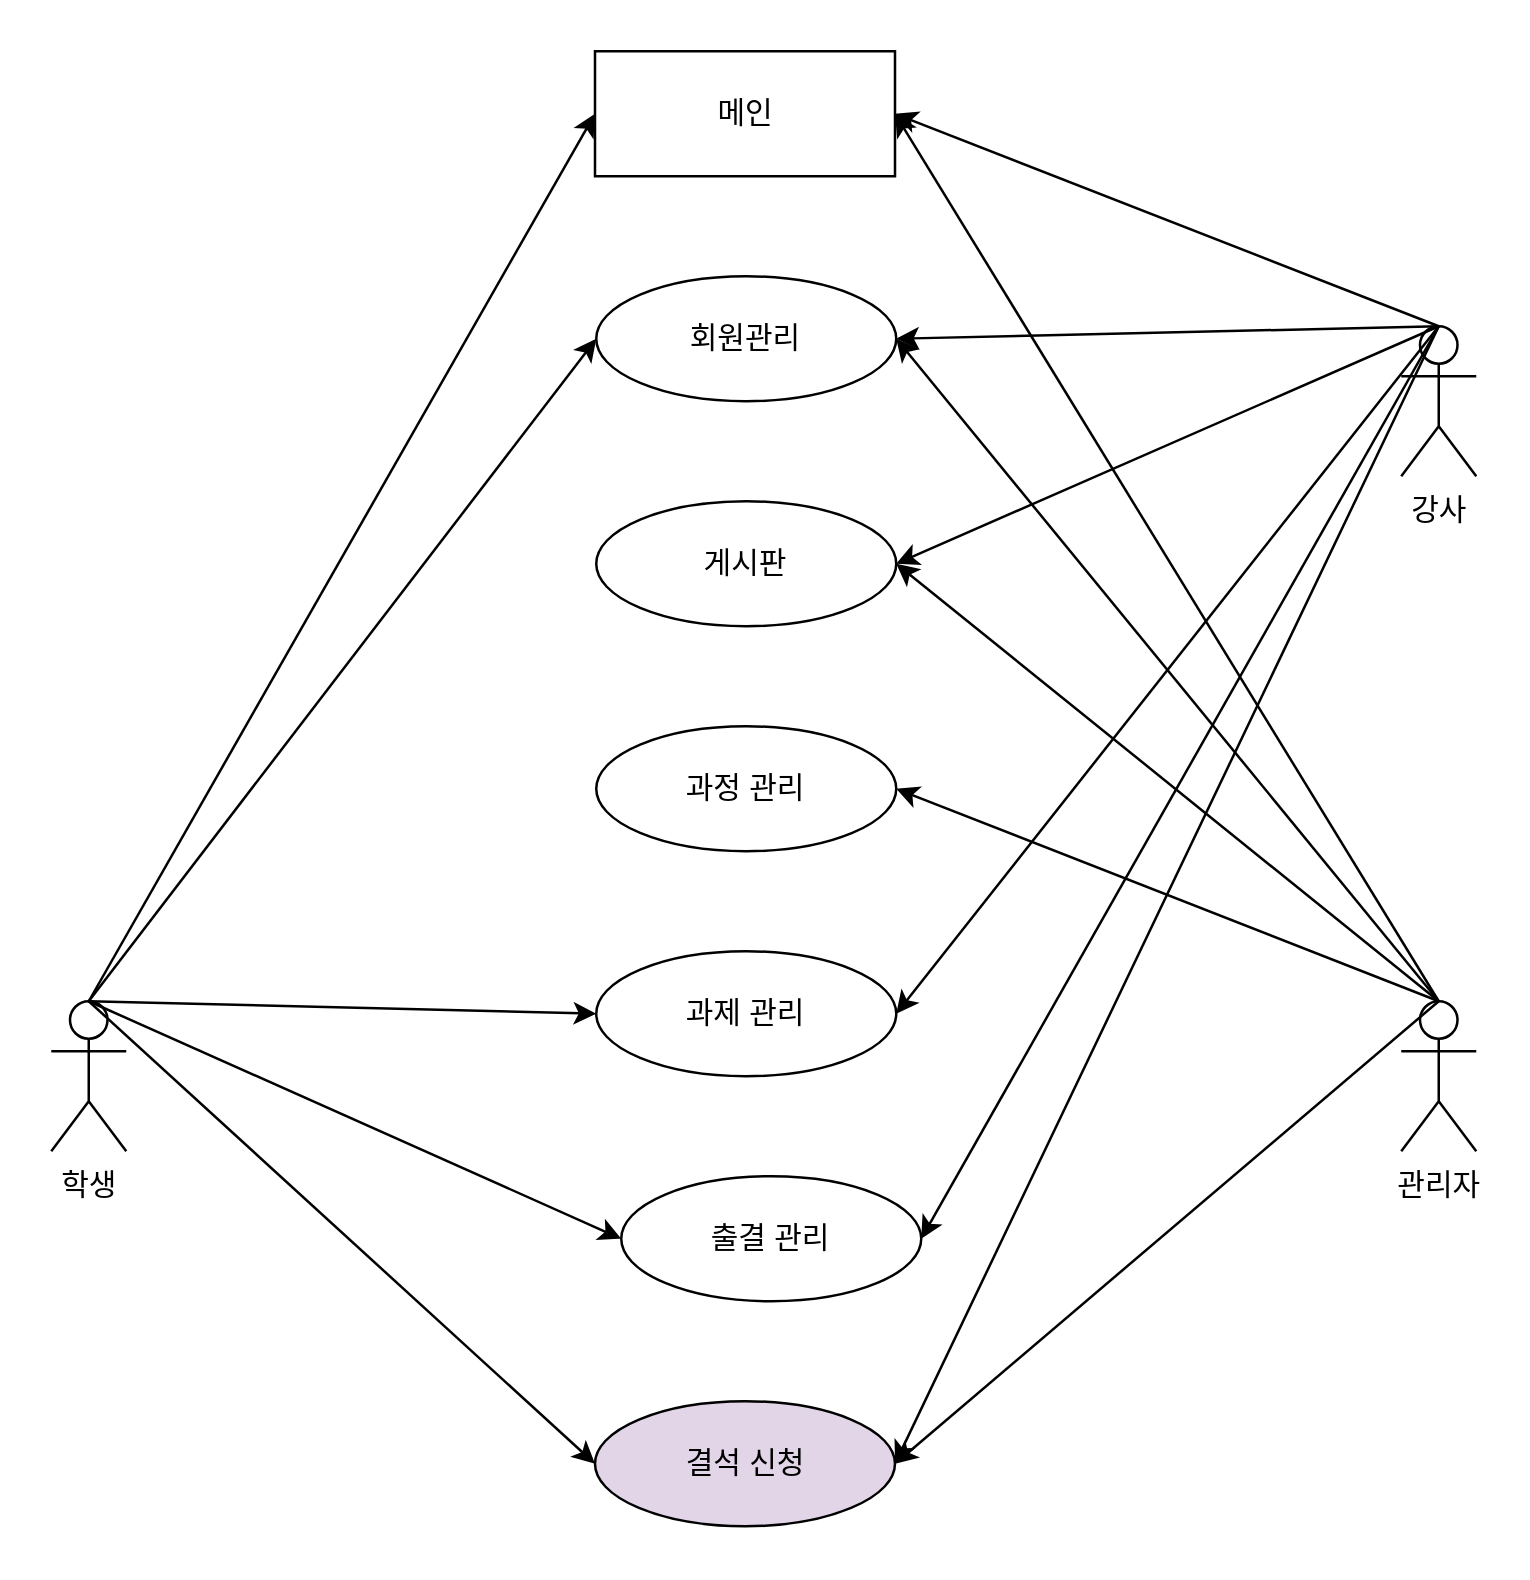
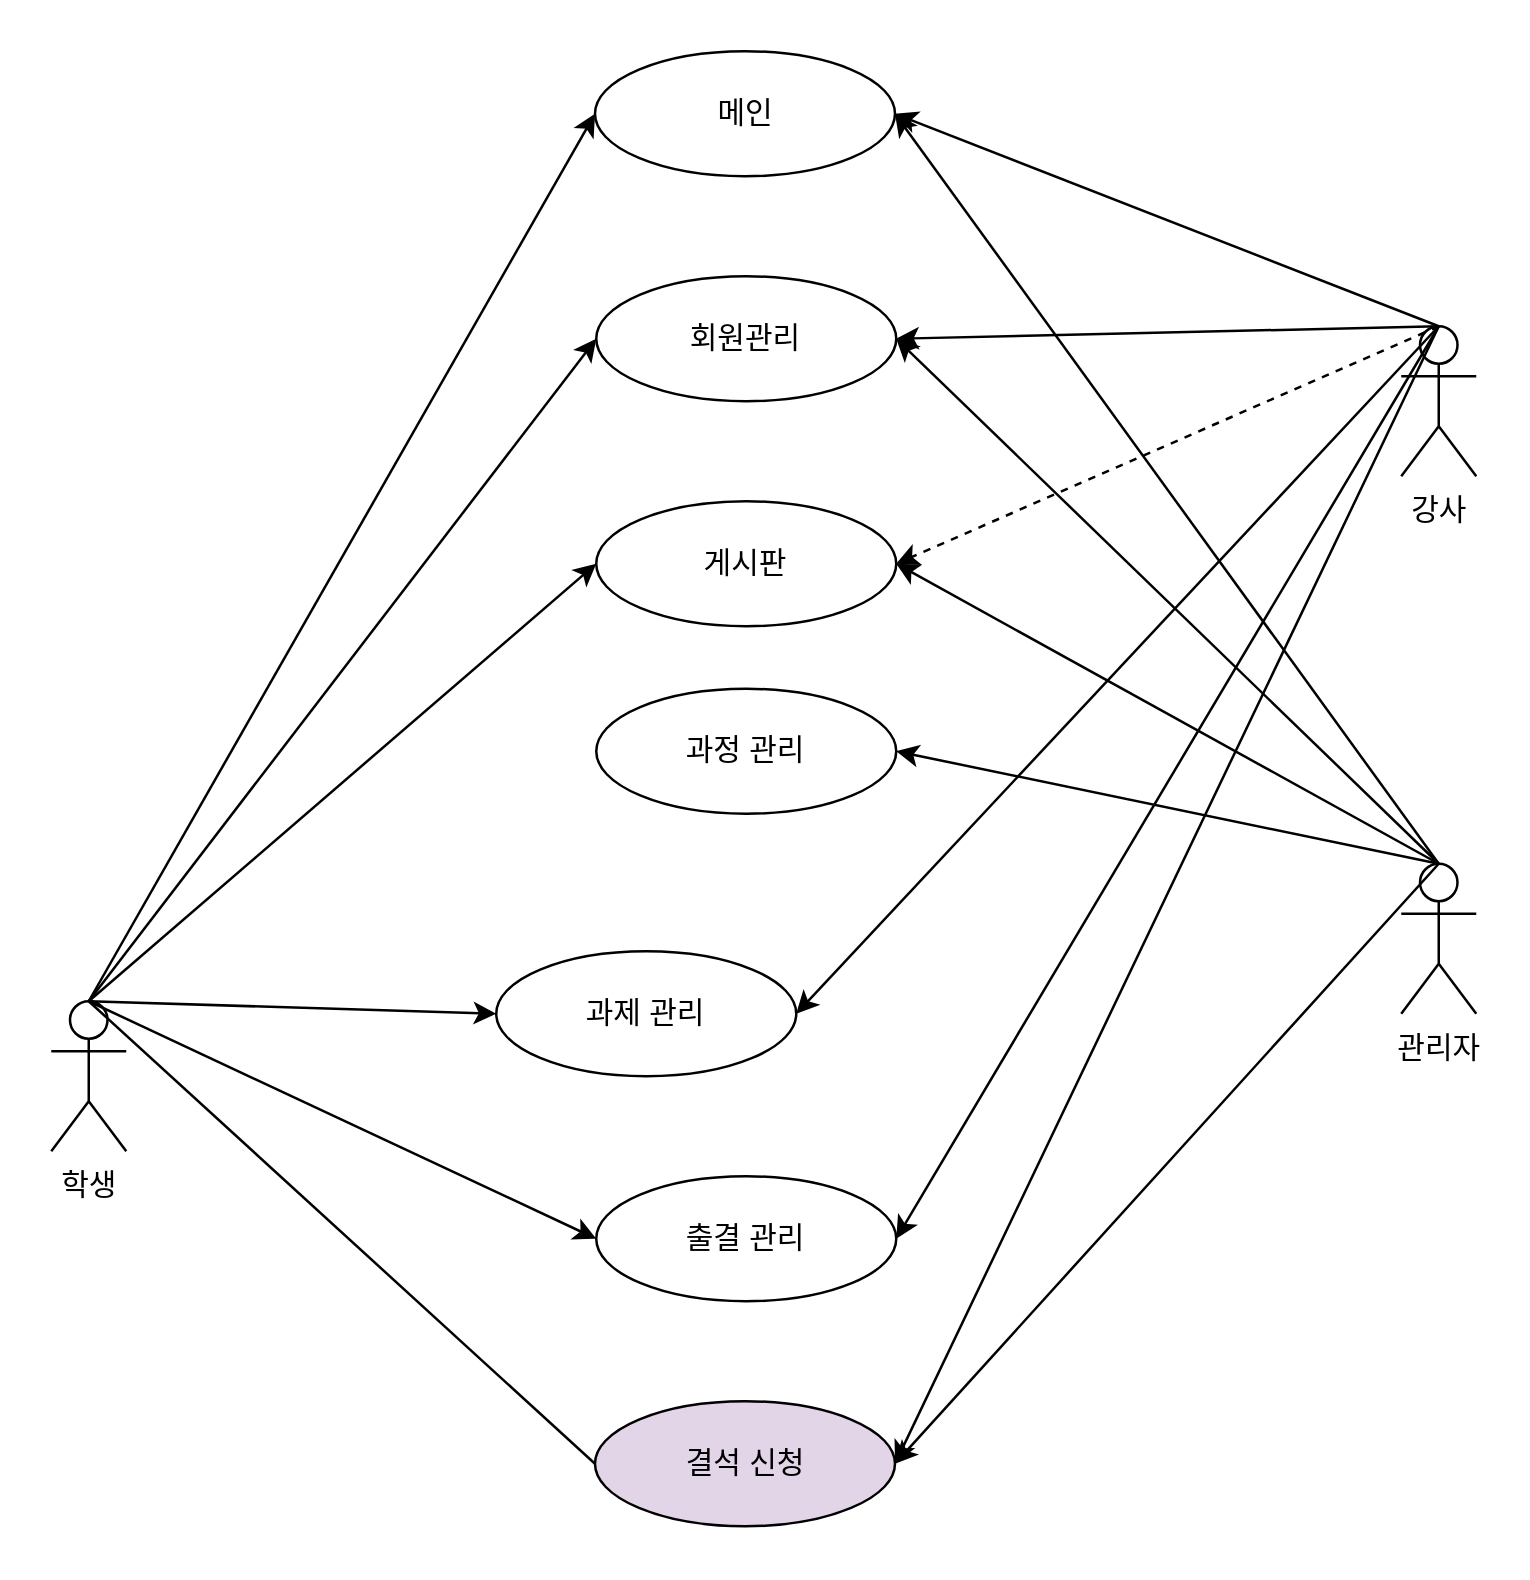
  <mxCell id="0" />
  <mxCell id="1" parent="0" />
  <mxCell value="강사" id="2" parent="1" style="shape=umlActor;verticalLabelPosition=bottom;labelBackgroundColor=#ffffff;verticalAlign=top;html=1;outlineConnect=0;" vertex="1"><mxGeometry as="geometry" height="60" width="30" x="560" y="130" /></mxCell>
  <mxCell value="학생" id="3" parent="1" style="shape=umlActor;verticalLabelPosition=bottom;labelBackgroundColor=#ffffff;verticalAlign=top;html=1;outlineConnect=0;" vertex="1"><mxGeometry as="geometry" height="60" width="30" x="20" y="400" /></mxCell>
- <mxCell value="관리자" id="4" parent="1" style="shape=umlActor;verticalLabelPosition=bottom;labelBackgroundColor=#ffffff;verticalAlign=top;html=1;outlineConnect=0;" vertex="1"><mxGeometry as="geometry" height="60" width="30" x="560" y="400" /></mxCell>
- <mxCell value="메인" id="5" parent="1" style="whiteSpace=wrap;html=1;rounded=0;" vertex="1"><mxGeometry as="geometry" height="50" width="120" x="237.5" y="20" /></mxCell>
+ <mxCell value="관리자" id="4" parent="1" style="shape=umlActor;verticalLabelPosition=bottom;labelBackgroundColor=#ffffff;verticalAlign=top;html=1;outlineConnect=0;" vertex="1"><mxGeometry x="560" y="345" as="geometry" height="60" width="30" /></mxCell>
+ <mxCell value="메인" id="5" parent="1" style="ellipse;whiteSpace=wrap;html=1;" vertex="1"><mxGeometry as="geometry" height="50" width="120" x="237.5" y="20" /></mxCell>
  <mxCell value="회원관리" id="6" parent="1" style="ellipse;whiteSpace=wrap;html=1;" vertex="1"><mxGeometry as="geometry" height="50" width="120" x="238" y="110" /></mxCell>
- <mxCell value="과정 관리" id="7" parent="1" style="ellipse;whiteSpace=wrap;html=1;" vertex="1"><mxGeometry as="geometry" height="50" width="120" x="238" y="290" /></mxCell>
- <mxCell value="과제 관리" id="8" parent="1" style="ellipse;whiteSpace=wrap;html=1;" vertex="1"><mxGeometry as="geometry" height="50" width="120" x="238" y="380" /></mxCell>
+ <mxCell value="과정 관리" id="7" parent="1" style="ellipse;whiteSpace=wrap;html=1;" vertex="1"><mxGeometry x="238" y="275" as="geometry" height="50" width="120" /></mxCell>
+ <mxCell value="과제 관리" id="8" parent="1" style="ellipse;whiteSpace=wrap;html=1;" vertex="1"><mxGeometry x="198" y="380" as="geometry" height="50" width="120" /></mxCell>
  <mxCell value="게시판" id="9" parent="1" style="ellipse;whiteSpace=wrap;html=1;" vertex="1"><mxGeometry as="geometry" height="50" width="120" x="238" y="200" /></mxCell>
- <mxCell value="출결 관리" id="10" parent="1" style="ellipse;whiteSpace=wrap;html=1;" vertex="1"><mxGeometry x="248" y="470" as="geometry" height="50" width="120" /></mxCell>
+ <mxCell value="출결 관리" id="10" parent="1" style="ellipse;whiteSpace=wrap;html=1;" vertex="1"><mxGeometry as="geometry" height="50" width="120" x="238" y="470" /></mxCell>
  <mxCell value="결석 신청" id="11" parent="1" style="ellipse;whiteSpace=wrap;html=1;fillColor=#e1d5e7;" vertex="1"><mxGeometry as="geometry" height="50" width="120" x="237.5" y="560" /></mxCell>
  <mxCell value="" id="12" parent="1" style="endArrow=classic;html=1;entryX=0;entryY=0.5;entryDx=0;entryDy=0;exitX=0.5;exitY=0;exitDx=0;exitDy=0;exitPerimeter=0;" edge="1" source="3" target="5"><mxGeometry as="geometry" height="50" width="50" relative="1"><mxPoint as="sourcePoint" x="20" y="680" /><mxPoint as="targetPoint" x="70" y="630" /></mxGeometry></mxCell>
  <mxCell value="" id="13" parent="1" style="endArrow=classic;html=1;entryX=0;entryY=0.5;entryDx=0;entryDy=0;exitX=0.5;exitY=0;exitDx=0;exitDy=0;exitPerimeter=0;" edge="1" source="3" target="6"><mxGeometry as="geometry" height="50" width="50" relative="1"><mxPoint as="sourcePoint" x="45" y="410" /><mxPoint as="targetPoint" x="248" y="55" /></mxGeometry></mxCell>
+ <mxCell value="" id="14" parent="1" style="endArrow=classic;html=1;entryX=0;entryY=0.5;entryDx=0;entryDy=0;exitX=0.5;exitY=0;exitDx=0;exitDy=0;exitPerimeter=0;" edge="1" source="3" target="9"><mxGeometry as="geometry" height="50" width="50" relative="1"><mxPoint as="sourcePoint" x="45" y="410" /><mxPoint as="targetPoint" x="248" y="145" /></mxGeometry></mxCell>
  <mxCell value="" id="15" parent="1" style="endArrow=classic;html=1;entryX=0;entryY=0.5;entryDx=0;entryDy=0;exitX=0.5;exitY=0;exitDx=0;exitDy=0;exitPerimeter=0;" edge="1" source="3" target="8"><mxGeometry as="geometry" height="50" width="50" relative="1"><mxPoint as="sourcePoint" x="45" y="410" /><mxPoint as="targetPoint" x="248" y="235" /></mxGeometry></mxCell>
  <mxCell value="" id="16" parent="1" style="endArrow=classic;html=1;entryX=0;entryY=0.5;entryDx=0;entryDy=0;exitX=0.5;exitY=0;exitDx=0;exitDy=0;exitPerimeter=0;" edge="1" source="3" target="10"><mxGeometry as="geometry" height="50" width="50" relative="1"><mxPoint as="sourcePoint" x="45" y="410" /><mxPoint as="targetPoint" x="248" y="415" /></mxGeometry></mxCell>
- <mxCell value="" id="17" parent="1" style="endArrow=classic;html=1;entryX=0;entryY=0.5;entryDx=0;entryDy=0;exitX=0.5;exitY=0;exitDx=0;exitDy=0;exitPerimeter=0;" edge="1" source="3" target="11"><mxGeometry as="geometry" height="50" width="50" relative="1"><mxPoint as="sourcePoint" x="45" y="410" /><mxPoint as="targetPoint" x="248" y="505" /></mxGeometry></mxCell>
+ <mxCell value="" id="17" parent="1" style="endArrow=none;html=1;entryX=0;entryY=0.5;entryDx=0;entryDy=0;exitX=0.5;exitY=0;exitDx=0;exitDy=0;exitPerimeter=0;" edge="1" source="3" target="11"><mxGeometry as="geometry" height="50" width="50" relative="1"><mxPoint as="sourcePoint" x="45" y="410" /><mxPoint as="targetPoint" x="248" y="505" /></mxGeometry></mxCell>
  <mxCell value="" id="18" parent="1" style="endArrow=classic;html=1;entryX=1;entryY=0.5;entryDx=0;entryDy=0;exitX=0.5;exitY=0;exitDx=0;exitDy=0;exitPerimeter=0;" edge="1" source="2" target="5"><mxGeometry as="geometry" height="50" width="50" relative="1"><mxPoint as="sourcePoint" x="490" y="320" /><mxPoint as="targetPoint" x="540" y="270" /></mxGeometry></mxCell>
  <mxCell value="" id="19" parent="1" style="endArrow=classic;html=1;entryX=1;entryY=0.5;entryDx=0;entryDy=0;exitX=0.5;exitY=0;exitDx=0;exitDy=0;exitPerimeter=0;" edge="1" source="2" target="6"><mxGeometry as="geometry" height="50" width="50" relative="1"><mxPoint as="sourcePoint" x="490" y="320" /><mxPoint as="targetPoint" x="540" y="270" /></mxGeometry></mxCell>
- <mxCell value="" id="20" parent="1" style="endArrow=classic;html=1;entryX=1;entryY=0.5;entryDx=0;entryDy=0;exitX=0.5;exitY=0;exitDx=0;exitDy=0;exitPerimeter=0;" edge="1" source="2" target="9"><mxGeometry as="geometry" height="50" width="50" relative="1"><mxPoint as="sourcePoint" x="490" y="320" /><mxPoint as="targetPoint" x="540" y="270" /></mxGeometry></mxCell>
+ <mxCell value="" id="20" parent="1" style="endArrow=classic;html=1;entryX=1;entryY=0.5;entryDx=0;entryDy=0;exitX=0.5;exitY=0;exitDx=0;exitDy=0;exitPerimeter=0;dashed=1;" edge="1" source="2" target="9"><mxGeometry as="geometry" height="50" width="50" relative="1"><mxPoint as="sourcePoint" x="490" y="320" /><mxPoint as="targetPoint" x="540" y="270" /></mxGeometry></mxCell>
  <mxCell value="" id="21" parent="1" style="endArrow=classic;html=1;entryX=1;entryY=0.5;entryDx=0;entryDy=0;exitX=0.5;exitY=0;exitDx=0;exitDy=0;exitPerimeter=0;" edge="1" source="2" target="8"><mxGeometry as="geometry" height="50" width="50" relative="1"><mxPoint as="sourcePoint" x="490" y="320" /><mxPoint as="targetPoint" x="540" y="270" /></mxGeometry></mxCell>
  <mxCell value="" id="22" parent="1" style="endArrow=classic;html=1;entryX=1;entryY=0.5;entryDx=0;entryDy=0;exitX=0.5;exitY=0;exitDx=0;exitDy=0;exitPerimeter=0;" edge="1" source="2" target="10"><mxGeometry as="geometry" height="50" width="50" relative="1"><mxPoint as="sourcePoint" x="490" y="320" /><mxPoint as="targetPoint" x="540" y="270" /></mxGeometry></mxCell>
  <mxCell value="" id="23" parent="1" style="endArrow=classic;html=1;entryX=1;entryY=0.5;entryDx=0;entryDy=0;exitX=0.5;exitY=0;exitDx=0;exitDy=0;exitPerimeter=0;" edge="1" source="2" target="11"><mxGeometry as="geometry" height="50" width="50" relative="1"><mxPoint as="sourcePoint" x="490" y="320" /><mxPoint as="targetPoint" x="540" y="270" /></mxGeometry></mxCell>
  <mxCell value="" id="24" parent="1" style="endArrow=classic;html=1;exitX=0.5;exitY=0;exitDx=0;exitDy=0;exitPerimeter=0;entryX=1;entryY=0.5;entryDx=0;entryDy=0;" edge="1" source="4" target="5"><mxGeometry as="geometry" height="50" width="50" relative="1"><mxPoint as="sourcePoint" x="20" y="680" /><mxPoint as="targetPoint" x="70" y="630" /></mxGeometry></mxCell>
  <mxCell value="" id="25" parent="1" style="endArrow=classic;html=1;exitX=0.5;exitY=0;exitDx=0;exitDy=0;exitPerimeter=0;entryX=1;entryY=0.5;entryDx=0;entryDy=0;" edge="1" source="4" target="6"><mxGeometry as="geometry" height="50" width="50" relative="1"><mxPoint as="sourcePoint" x="20" y="680" /><mxPoint as="targetPoint" x="70" y="630" /></mxGeometry></mxCell>
  <mxCell value="" id="26" parent="1" style="endArrow=classic;html=1;exitX=0.5;exitY=0;exitDx=0;exitDy=0;exitPerimeter=0;entryX=1;entryY=0.5;entryDx=0;entryDy=0;" edge="1" source="4" target="9"><mxGeometry as="geometry" height="50" width="50" relative="1"><mxPoint as="sourcePoint" x="20" y="680" /><mxPoint as="targetPoint" x="70" y="630" /></mxGeometry></mxCell>
  <mxCell value="" id="27" parent="1" style="endArrow=classic;html=1;exitX=0.5;exitY=0;exitDx=0;exitDy=0;exitPerimeter=0;entryX=1;entryY=0.5;entryDx=0;entryDy=0;" edge="1" source="4" target="7"><mxGeometry as="geometry" height="50" width="50" relative="1"><mxPoint as="sourcePoint" x="20" y="680" /><mxPoint as="targetPoint" x="70" y="630" /></mxGeometry></mxCell>
  <mxCell value="" id="28" parent="1" style="endArrow=classic;html=1;exitX=0.5;exitY=0;exitDx=0;exitDy=0;exitPerimeter=0;entryX=1;entryY=0.5;entryDx=0;entryDy=0;" edge="1" source="4" target="11"><mxGeometry as="geometry" height="50" width="50" relative="1"><mxPoint as="sourcePoint" x="20" y="680" /><mxPoint as="targetPoint" x="70" y="630" /></mxGeometry></mxCell>
